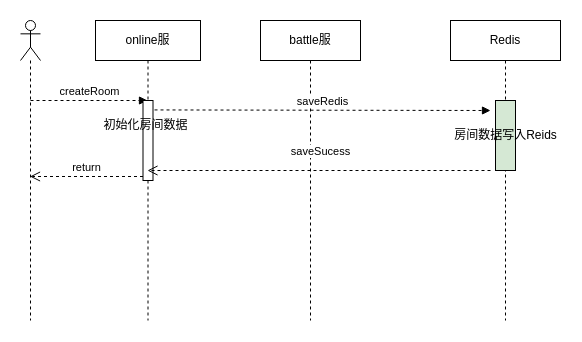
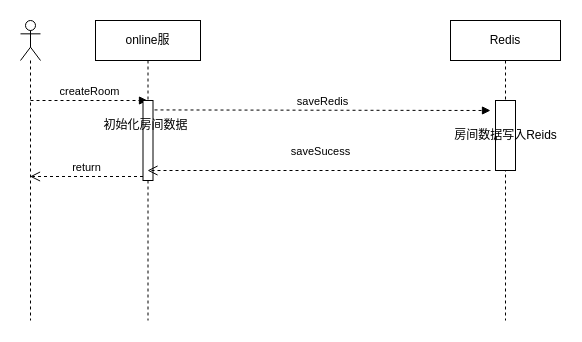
  <mxCell id="0" />
  <mxCell id="1" parent="0" />
  <mxCell id="2" value="return" style="html=1;verticalAlign=bottom;endArrow=open;dashed=1;endSize=8;exitX=0;exitY=0.95;rounded=0;startArrow=none;" edge="1" source="6" parent="1" target="3"><mxGeometry relative="1" as="geometry"><mxPoint x="60" y="176" as="targetPoint" /></mxGeometry></mxCell>
  <mxCell id="3" value="" style="shape=umlLifeline;participant=umlActor;perimeter=lifelinePerimeter;whiteSpace=wrap;html=1;container=1;collapsible=0;recursiveResize=0;verticalAlign=top;spacingTop=36;outlineConnect=0;" vertex="1" parent="1"><mxGeometry x="20" y="20" width="20" height="300" as="geometry" /></mxCell>
  <mxCell id="4" value="createRoom" style="html=1;verticalAlign=bottom;endArrow=block;rounded=0;dashed=1;" edge="1" parent="3" target="5"><mxGeometry width="80" relative="1" as="geometry"><mxPoint x="10" y="80" as="sourcePoint" /><mxPoint x="90" y="80" as="targetPoint" /></mxGeometry></mxCell>
  <mxCell id="5" value="online服" style="shape=umlLifeline;perimeter=lifelinePerimeter;whiteSpace=wrap;html=1;container=1;collapsible=0;recursiveResize=0;outlineConnect=0;" vertex="1" parent="1"><mxGeometry x="95" y="20" width="105" height="300" as="geometry" /></mxCell>
  <mxCell id="6" value="" style="html=1;points=[];perimeter=orthogonalPerimeter;" vertex="1" parent="5"><mxGeometry x="47.5" y="80" width="10" height="80" as="geometry" /></mxCell>
  <mxCell id="7" value="初始化房间数据" style="text;html=1;align=center;verticalAlign=middle;resizable=0;points=[];autosize=1;strokeColor=none;fillColor=none;rotation=0;" vertex="1" parent="5"><mxGeometry x="-5" y="90" width="110" height="30" as="geometry" /></mxCell>
- <mxCell id="8" value="battle服" style="shape=umlLifeline;perimeter=lifelinePerimeter;whiteSpace=wrap;html=1;container=1;collapsible=0;recursiveResize=0;outlineConnect=0;" vertex="1" parent="1"><mxGeometry x="260" y="20" width="100" height="300" as="geometry" /></mxCell>
  <mxCell id="9" value="Redis" style="shape=umlLifeline;perimeter=lifelinePerimeter;whiteSpace=wrap;html=1;container=1;collapsible=0;recursiveResize=0;outlineConnect=0;" vertex="1" parent="1"><mxGeometry x="450" y="20" width="110" height="300" as="geometry" /></mxCell>
- <mxCell id="10" value="房间数据写入Reids" style="html=1;fillColor=#d5e8d4;" vertex="1" parent="9"><mxGeometry x="45" y="80" width="20" height="70" as="geometry" /></mxCell>
+ <mxCell id="10" value="房间数据写入Reids" style="html=1;" vertex="1" parent="9"><mxGeometry x="45" y="80" width="20" height="70" as="geometry" /></mxCell>
  <mxCell id="11" value="saveRedis" style="html=1;verticalAlign=bottom;endArrow=block;rounded=0;dashed=1;exitX=0.582;exitY=-0.019;exitDx=0;exitDy=0;exitPerimeter=0;" edge="1" parent="1" source="7"><mxGeometry width="80" relative="1" as="geometry"><mxPoint x="160" y="110" as="sourcePoint" /><mxPoint x="490" y="110" as="targetPoint" /></mxGeometry></mxCell>
  <mxCell id="12" value="saveSucess" style="html=1;verticalAlign=bottom;endArrow=open;dashed=1;endSize=8;rounded=0;" edge="1" parent="1" target="5"><mxGeometry x="-0.007" y="-10" relative="1" as="geometry"><mxPoint x="490" y="170" as="sourcePoint" /><mxPoint x="410" y="170" as="targetPoint" /><mxPoint as="offset" /></mxGeometry></mxCell>
